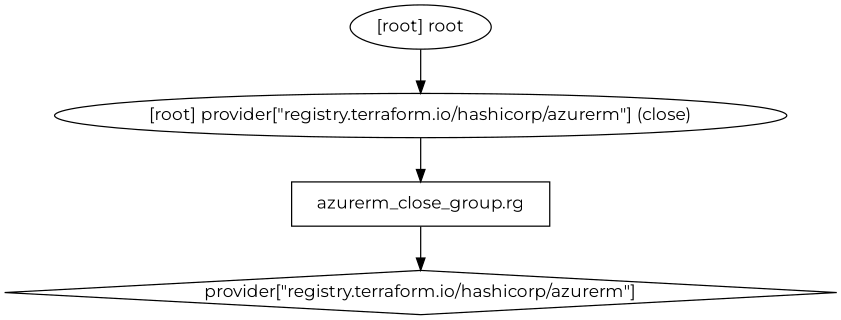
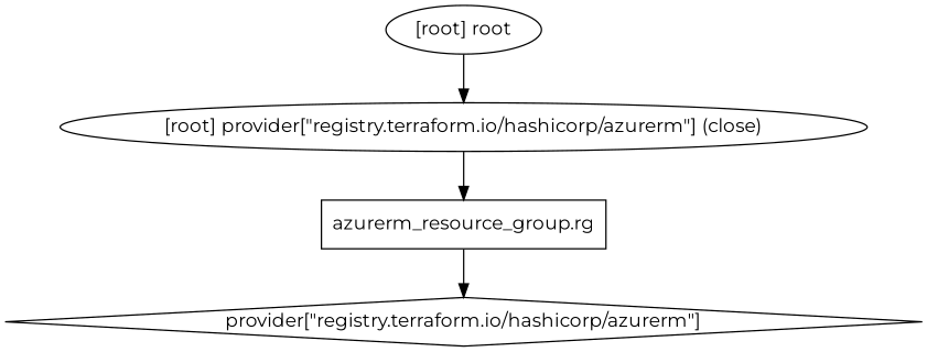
  digraph {
    compound=true
    newrank=true
    fontname=Montserrat
    node [fontname=Montserrat]
    edge [fontname=Montserrat]
-   n1 [label="azurerm_close_group.rg" shape=box]
+   n1 [label="azurerm_resource_group.rg" shape=box]
    n2 [label="provider[\"registry.terraform.io/hashicorp/azurerm\"]" shape=diamond]
    "[root] provider[\"registry.terraform.io/hashicorp/azurerm\"] (close)"
    "[root] root"
    subgraph sub_1 {
      n1
      n2
      "[root] provider[\"registry.terraform.io/hashicorp/azurerm\"] (close)"
      "[root] root"
    }
    n1 -> n2
    "[root] provider[\"registry.terraform.io/hashicorp/azurerm\"] (close)" -> n1
    "[root] root" -> "[root] provider[\"registry.terraform.io/hashicorp/azurerm\"] (close)"
  }
